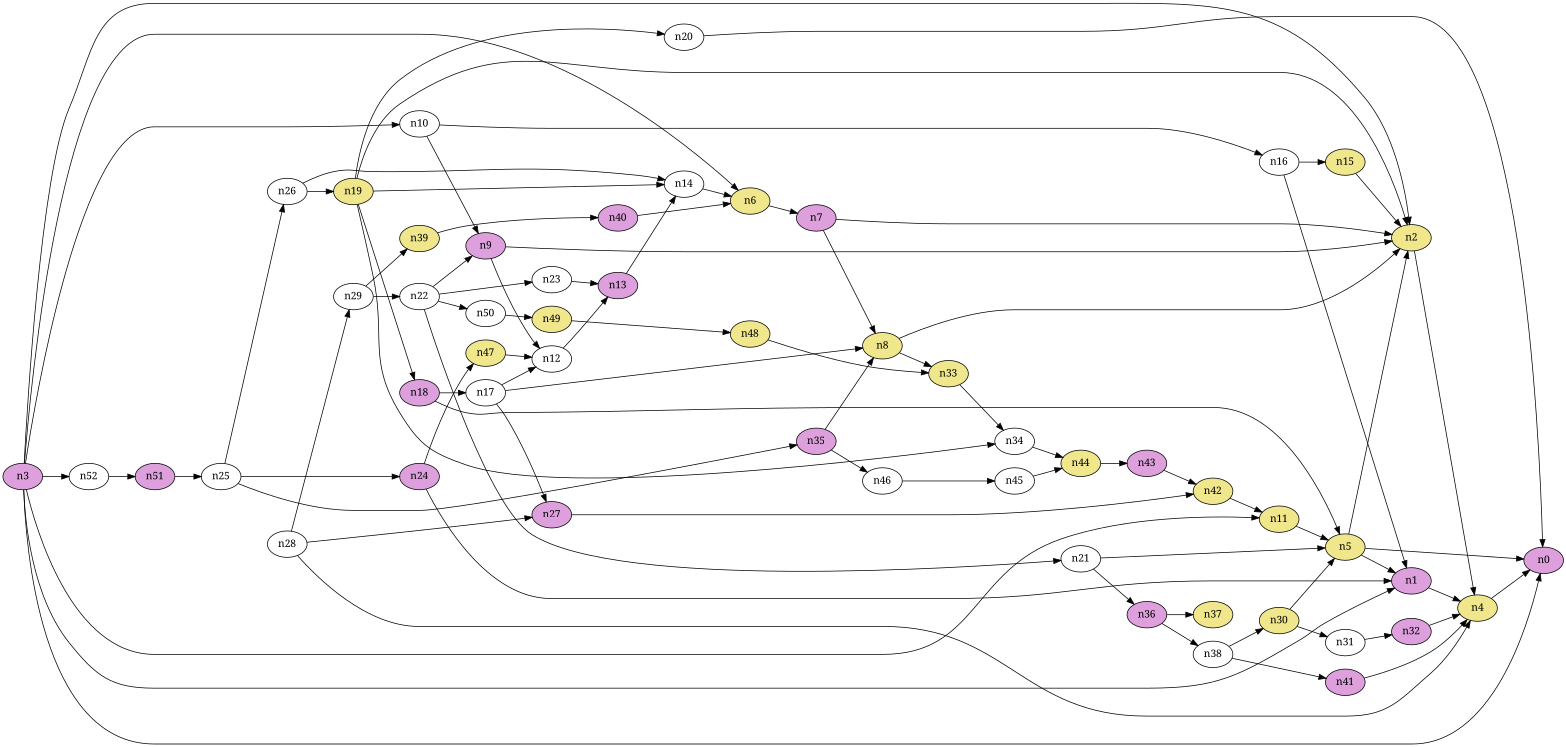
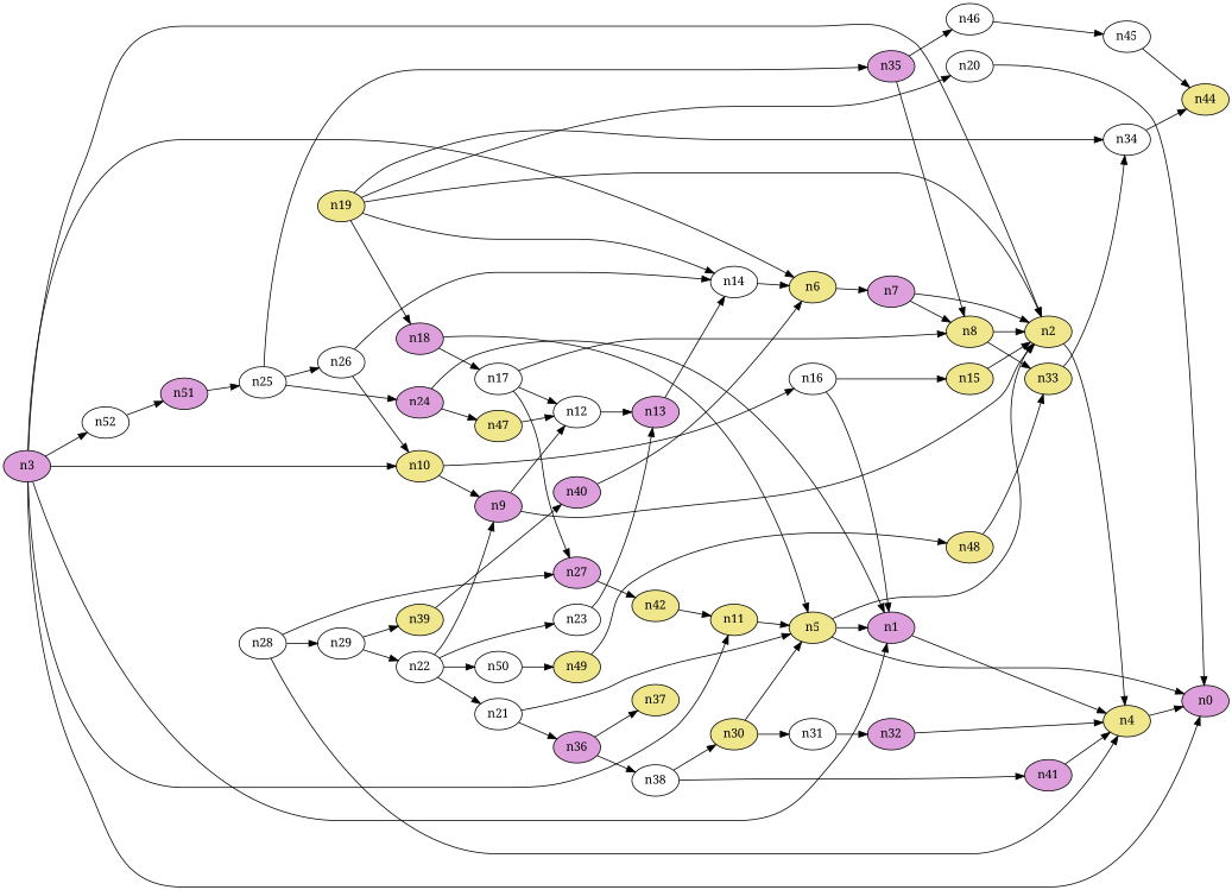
  digraph {
    fontname="Noto Serif"
    rankdir=LR
    node [fillcolor=white fontname="Noto Serif" style=filled]
    edge [fontname="Noto Serif"]
    n1 [fillcolor=plum]
    n4 [fillcolor=khaki]
    n0 [fillcolor=plum]
    n2 [fillcolor=khaki]
    n3 [fillcolor=plum]
    n6 [fillcolor=khaki]
-   n10
+   n10 [fillcolor=khaki]
    n11 [fillcolor=khaki]
    n52
    n7 [fillcolor=plum]
    n9 [fillcolor=plum]
    n16
    n5 [fillcolor=khaki]
    n51 [fillcolor=plum]
    n8 [fillcolor=khaki]
    n12
    n15 [fillcolor=khaki]
    n25
    n33 [fillcolor=khaki]
    n34
    n44 [fillcolor=khaki]
    n13 [fillcolor=plum]
    n14
    n17
    n27 [fillcolor=plum]
    n42 [fillcolor=khaki]
    n28
    n29
    n18 [fillcolor=plum]
    n19 [fillcolor=khaki]
    n20
-   n43 [fillcolor=plum]
    n21
    n36 [fillcolor=plum]
    n37 [fillcolor=khaki]
    n38
    n22
    n23
    n50
    n49 [fillcolor=khaki]
    n48 [fillcolor=khaki]
    n24 [fillcolor=plum]
    n47 [fillcolor=khaki]
    n26
    n35 [fillcolor=plum]
    n46
    n45
    n39 [fillcolor=khaki]
    n40 [fillcolor=plum]
    n30 [fillcolor=khaki]
    n31
    n32 [fillcolor=plum]
    n41 [fillcolor=plum]
    n1 -> n4
    n4 -> n0
    n2 -> n4
    n3 -> n1
    n3 -> n0
    n3 -> n2
    n3 -> n6
    n3 -> n10
    n3 -> n11
    n3 -> n52
    n6 -> n7
    n10 -> n9
    n10 -> n16
    n11 -> n5
    n52 -> n51
    n7 -> n2
    n7 -> n8
    n9 -> n2
    n9 -> n12
    n16 -> n1
    n16 -> n15
    n5 -> n1
    n5 -> n0
    n5 -> n2
    n51 -> n25
    n8 -> n2
    n8 -> n33
    n12 -> n13
    n15 -> n2
    n25 -> n24
    n25 -> n26
    n25 -> n35
    n33 -> n34
    n34 -> n44
-   n44 -> n43
    n13 -> n14
    n14 -> n6
    n17 -> n8
    n17 -> n12
    n17 -> n27
    n27 -> n42
    n42 -> n11
    n28 -> n4
    n28 -> n27
    n28 -> n29
    n29 -> n22
    n29 -> n39
    n18 -> n5
    n18 -> n17
    n19 -> n2
    n19 -> n34
    n19 -> n14
    n19 -> n18
    n19 -> n20
    n20 -> n0
-   n43 -> n42
    n21 -> n5
    n21 -> n36
    n36 -> n37
    n36 -> n38
    n38 -> n30
    n38 -> n41
    n22 -> n9
    n22 -> n21
    n22 -> n23
    n22 -> n50
    n23 -> n13
    n50 -> n49
    n49 -> n48
    n48 -> n33
    n24 -> n1
    n24 -> n47
    n47 -> n12
    n26 -> n14
-   n26 -> n19
+   n26 -> n10
    n35 -> n8
    n35 -> n46
    n46 -> n45
    n45 -> n44
    n39 -> n40
    n40 -> n6
    n30 -> n5
    n30 -> n31
    n31 -> n32
    n32 -> n4
    n41 -> n4
  }
